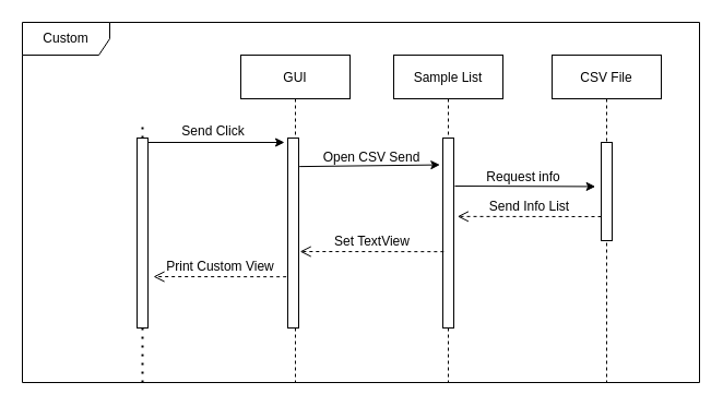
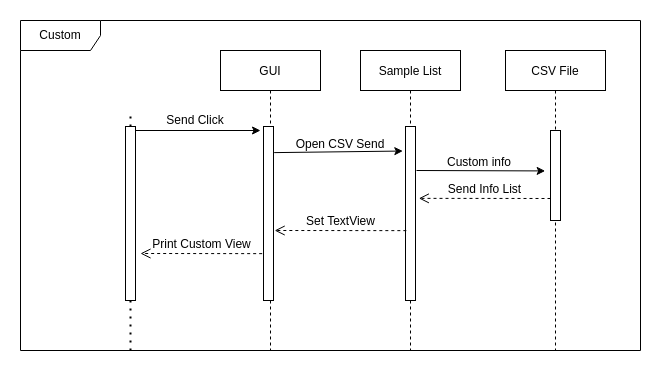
  <mxCell id="0" />
  <mxCell id="1" parent="0" />
  <mxCell id="2" value="Custom" style="shape=umlFrame;whiteSpace=wrap;html=1;width=80;height=30;" vertex="1" parent="1"><mxGeometry x="20" y="20" width="620" height="330" as="geometry" /></mxCell>
  <mxCell id="3" value="CSV File" style="shape=umlLifeline;perimeter=lifelinePerimeter;container=1;collapsible=0;recursiveResize=0;rounded=0;shadow=0;strokeWidth=1;" parent="1" vertex="1"><mxGeometry x="505" y="50" width="100" height="300" as="geometry" /></mxCell>
  <mxCell id="4" value="" style="points=[];perimeter=orthogonalPerimeter;rounded=0;shadow=0;strokeWidth=1;" parent="3" vertex="1"><mxGeometry x="45" y="80" width="10" height="90" as="geometry" /></mxCell>
  <mxCell id="5" value="" style="endArrow=none;dashed=1;html=1;dashPattern=1 3;strokeWidth=2;" edge="1" parent="1" source="18"><mxGeometry width="50" height="50" relative="1" as="geometry"><mxPoint x="130" y="350" as="sourcePoint" /><mxPoint x="130" y="110" as="targetPoint" /></mxGeometry></mxCell>
  <mxCell id="6" value="Send Click" style="text;html=1;strokeColor=none;fillColor=none;align=center;verticalAlign=middle;whiteSpace=wrap;rounded=0;" vertex="1" parent="1"><mxGeometry x="160" y="110" width="70" height="20" as="geometry" /></mxCell>
  <mxCell id="7" value="Sample List" style="shape=umlLifeline;perimeter=lifelinePerimeter;container=1;collapsible=0;recursiveResize=0;rounded=0;shadow=0;strokeWidth=1;" parent="1" vertex="1"><mxGeometry x="360" y="50" width="100" height="300" as="geometry" /></mxCell>
  <mxCell id="8" value="" style="points=[];perimeter=orthogonalPerimeter;rounded=0;shadow=0;strokeWidth=1;" parent="7" vertex="1"><mxGeometry x="45" y="76" width="10" height="174" as="geometry" /></mxCell>
  <mxCell id="9" value="GUI" style="shape=umlLifeline;perimeter=lifelinePerimeter;container=1;collapsible=0;recursiveResize=0;rounded=0;shadow=0;strokeWidth=1;" vertex="1" parent="1"><mxGeometry x="220" y="50" width="100" height="300" as="geometry" /></mxCell>
  <mxCell id="10" value="" style="points=[];perimeter=orthogonalPerimeter;rounded=0;shadow=0;strokeWidth=1;" vertex="1" parent="9"><mxGeometry x="43" y="76" width="10" height="174" as="geometry" /></mxCell>
  <mxCell id="11" value="" style="endArrow=classic;html=1;" edge="1" parent="1"><mxGeometry width="50" height="50" relative="1" as="geometry"><mxPoint x="130" y="130" as="sourcePoint" /><mxPoint x="260" y="130" as="targetPoint" /></mxGeometry></mxCell>
  <mxCell id="12" value="" style="endArrow=classic;html=1;exitX=1.067;exitY=0.207;exitDx=0;exitDy=0;exitPerimeter=0;entryX=-0.267;entryY=0.141;entryDx=0;entryDy=0;entryPerimeter=0;" edge="1" parent="1" target="8"><mxGeometry width="50" height="50" relative="1" as="geometry"><mxPoint x="273.67" y="152.12" as="sourcePoint" /><mxPoint x="380" y="152" as="targetPoint" /></mxGeometry></mxCell>
  <mxCell id="13" value="Open CSV Send" style="text;html=1;strokeColor=none;fillColor=none;align=center;verticalAlign=middle;whiteSpace=wrap;rounded=0;" vertex="1" parent="1"><mxGeometry x="290" y="134" width="100" height="20" as="geometry" /></mxCell>
  <mxCell id="14" value="" style="endArrow=classic;html=1;exitX=1.067;exitY=0.207;exitDx=0;exitDy=0;exitPerimeter=0;entryX=-0.267;entryY=0.141;entryDx=0;entryDy=0;entryPerimeter=0;" edge="1" parent="1"><mxGeometry width="50" height="50" relative="1" as="geometry"><mxPoint x="416" y="170" as="sourcePoint" /><mxPoint x="544.66" y="170.44" as="targetPoint" /></mxGeometry></mxCell>
- <mxCell id="15" value="Request info" style="text;html=1;strokeColor=none;fillColor=none;align=center;verticalAlign=middle;whiteSpace=wrap;rounded=0;" vertex="1" parent="1"><mxGeometry x="429" y="152" width="100" height="20" as="geometry" /></mxCell>
+ <mxCell id="15" value="Custom info" style="text;html=1;strokeColor=none;fillColor=none;align=center;verticalAlign=middle;whiteSpace=wrap;rounded=0;" vertex="1" parent="1"><mxGeometry x="429" y="152" width="100" height="20" as="geometry" /></mxCell>
  <mxCell id="16" value="&lt;font style=&quot;font-size: 12px&quot;&gt;Send Info List&lt;/font&gt;" style="html=1;verticalAlign=bottom;endArrow=open;dashed=1;endSize=8;entryX=1.333;entryY=0.413;entryDx=0;entryDy=0;entryPerimeter=0;" edge="1" parent="1" target="8"><mxGeometry relative="1" as="geometry"><mxPoint x="550" y="198" as="sourcePoint" /><mxPoint x="250" y="220" as="targetPoint" /><Array as="points" /></mxGeometry></mxCell>
  <mxCell id="17" value="&lt;font style=&quot;font-size: 12px&quot;&gt;Set TextView&lt;/font&gt;" style="html=1;verticalAlign=bottom;endArrow=open;dashed=1;endSize=8;entryX=1.333;entryY=0.413;entryDx=0;entryDy=0;entryPerimeter=0;" edge="1" parent="1"><mxGeometry relative="1" as="geometry"><mxPoint x="405.83" y="230.14" as="sourcePoint" /><mxPoint x="274.16" y="230.002" as="targetPoint" /><Array as="points" /></mxGeometry></mxCell>
  <mxCell id="18" value="" style="points=[];perimeter=orthogonalPerimeter;rounded=0;shadow=0;strokeWidth=1;" vertex="1" parent="1"><mxGeometry x="125" y="126" width="10" height="174" as="geometry" /></mxCell>
  <mxCell id="19" value="" style="endArrow=none;dashed=1;html=1;dashPattern=1 3;strokeWidth=2;" edge="1" parent="1" target="18"><mxGeometry width="50" height="50" relative="1" as="geometry"><mxPoint x="130" y="350" as="sourcePoint" /><mxPoint x="130" y="110" as="targetPoint" /></mxGeometry></mxCell>
  <mxCell id="20" value="&lt;font style=&quot;font-size: 12px&quot;&gt;Print Custom View&lt;/font&gt;" style="html=1;verticalAlign=bottom;endArrow=open;dashed=1;endSize=8;" edge="1" parent="1"><mxGeometry relative="1" as="geometry"><mxPoint x="261.67" y="253.14" as="sourcePoint" /><mxPoint x="140" y="253" as="targetPoint" /><Array as="points" /></mxGeometry></mxCell>
